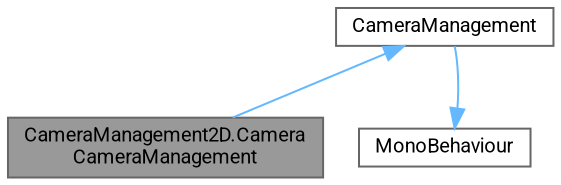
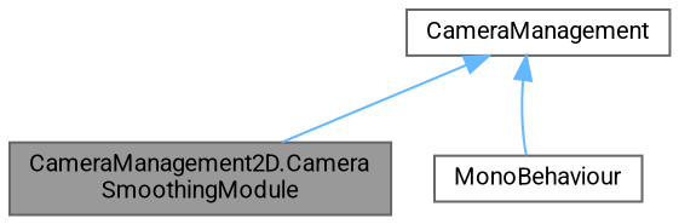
  digraph {
    fontname=Roboto
    node [color=gray40 fillcolor=white fontname=Roboto fontsize=10 shape=box style=filled]
    edge [color=steelblue1 dir=back fontname=Roboto fontsize=10 labelfontname=Helvetica labelfontsize=10 style=solid]
-   n1 [fillcolor=grey60 fontcolor=black height=0.2 label="CameraManagement2D.Camera\lCameraManagement" width=0.4]
+   n1 [fillcolor=grey60 fontcolor=black height=0.2 label="CameraManagement2D.Camera\lSmoothingModule" width=0.4]
    n2 [height=0.2 label=CameraManagement width=0.4]
    n3 [height=0.2 label=MonoBehaviour width=0.4]
    n2 -> n1
-   n3 -> n2
+   n2 -> n3
  }
